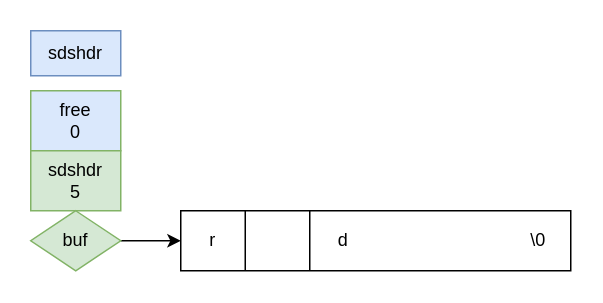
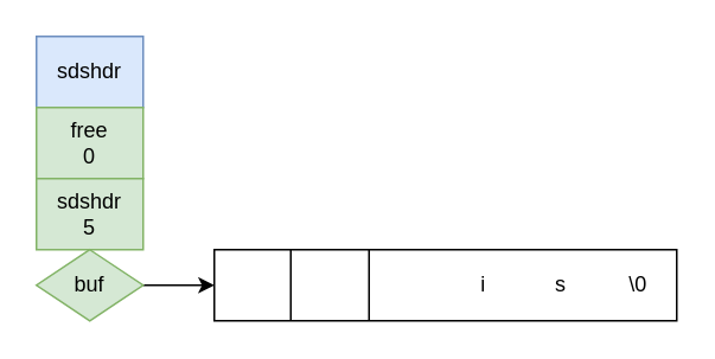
  <mxCell id="0" />
  <mxCell id="1" parent="0" />
  <mxCell id="2" value="" style="shape=table;html=1;whiteSpace=wrap;startSize=0;container=1;collapsible=0;childLayout=tableLayout;" vertex="1" parent="1"><mxGeometry x="120" y="140" width="260" height="40" as="geometry" /></mxCell>
  <mxCell id="3" value="" style="shape=partialRectangle;html=1;whiteSpace=wrap;collapsible=0;dropTarget=0;pointerEvents=0;fillColor=none;top=0;left=0;bottom=0;right=0;points=[[0,0.5],[1,0.5]];portConstraint=eastwest;" vertex="1" parent="2"><mxGeometry width="260" height="40" as="geometry" /></mxCell>
- <mxCell id="4" value="r" style="shape=partialRectangle;html=1;whiteSpace=wrap;connectable=0;fillColor=none;top=0;left=0;bottom=0;right=0;overflow=hidden;" vertex="1" parent="3"><mxGeometry width="43" height="40" as="geometry" /></mxCell>
- <mxCell id="5" value="d" style="shape=partialRectangle;html=1;whiteSpace=wrap;connectable=0;fillColor=none;top=0;left=0;bottom=0;right=0;overflow=hidden;" vertex="1" parent="3"><mxGeometry x="87" width="43" height="40" as="geometry" /></mxCell>
+ <mxCell id="6" value="i" style="shape=partialRectangle;html=1;whiteSpace=wrap;connectable=0;fillColor=none;top=0;left=0;bottom=0;right=0;overflow=hidden;" vertex="1" parent="3"><mxGeometry x="130" width="43" height="40" as="geometry" /></mxCell>
+ <mxCell id="7" value="s" style="shape=partialRectangle;html=1;whiteSpace=wrap;connectable=0;fillColor=none;top=0;left=0;bottom=0;right=0;overflow=hidden;" vertex="1" parent="3"><mxGeometry x="173" width="44" height="40" as="geometry" /></mxCell>
  <mxCell id="8" value="\0" style="shape=partialRectangle;html=1;whiteSpace=wrap;connectable=0;fillColor=none;top=0;left=0;bottom=0;right=0;overflow=hidden;" vertex="1" parent="3"><mxGeometry x="217" width="43" height="40" as="geometry" /></mxCell>
- <mxCell id="9" value="&lt;span&gt;sdshdr&lt;/span&gt;" style="rounded=0;whiteSpace=wrap;html=1;shadow=0;fillColor=#dae8fc;strokeColor=#6c8ebf;" vertex="1" parent="1"><mxGeometry x="20" y="20" width="60" height="30" as="geometry" /></mxCell>
- <mxCell id="10" value="&lt;span&gt;free&lt;/span&gt;&lt;br&gt;&lt;span&gt;0&lt;/span&gt;" style="rounded=0;whiteSpace=wrap;html=1;shadow=0;fillColor=#dae8fc;strokeColor=#82b366;" vertex="1" parent="1"><mxGeometry x="20" y="60" width="60" height="40" as="geometry" /></mxCell>
+ <mxCell id="9" value="&lt;span&gt;sdshdr&lt;/span&gt;" style="rounded=0;whiteSpace=wrap;html=1;shadow=0;fillColor=#dae8fc;strokeColor=#6c8ebf;" vertex="1" parent="1"><mxGeometry x="20" y="20" width="60" height="40" as="geometry" /></mxCell>
+ <mxCell id="10" value="&lt;span&gt;free&lt;/span&gt;&lt;br&gt;&lt;span&gt;0&lt;/span&gt;" style="rounded=0;whiteSpace=wrap;html=1;shadow=0;fillColor=#d5e8d4;strokeColor=#82b366;" vertex="1" parent="1"><mxGeometry x="20" y="60" width="60" height="40" as="geometry" /></mxCell>
  <mxCell id="11" value="&lt;span&gt;sdshdr&lt;/span&gt;&lt;br&gt;&lt;span&gt;5&lt;/span&gt;" style="rounded=0;whiteSpace=wrap;html=1;shadow=0;fillColor=#d5e8d4;strokeColor=#82b366;" vertex="1" parent="1"><mxGeometry x="20" y="100" width="60" height="40" as="geometry" /></mxCell>
  <mxCell id="12" style="edgeStyle=orthogonalEdgeStyle;rounded=0;orthogonalLoop=1;jettySize=auto;html=1;exitX=1;exitY=0.5;exitDx=0;exitDy=0;entryX=0;entryY=0.5;entryDx=0;entryDy=0;" edge="1" parent="1" source="13" target="3"><mxGeometry relative="1" as="geometry" /></mxCell>
  <mxCell id="13" value="&lt;span&gt;buf&lt;/span&gt;" style="rhombus;whiteSpace=wrap;html=1;shadow=0;fillColor=#d5e8d4;strokeColor=#82b366;" vertex="1" parent="1"><mxGeometry x="20" y="140" width="60" height="40" as="geometry" /></mxCell>
